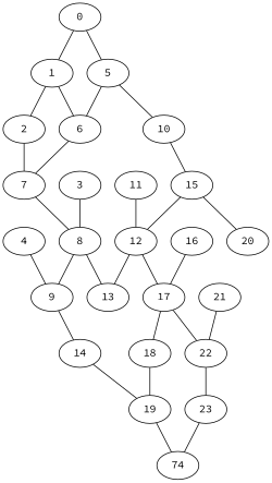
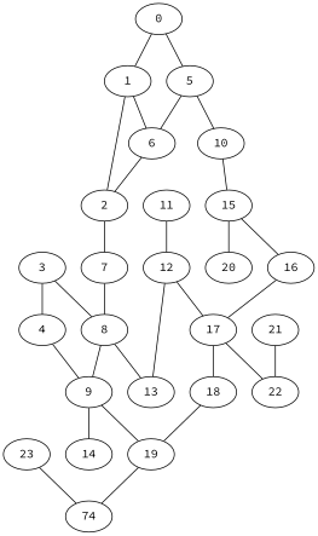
  graph {
    fontname="Source Code Pro"
    node [fontname="Source Code Pro"]
    edge [fontname="Source Code Pro"]
    0 [height=0.5 width=0.75]
    1 [height=0.5 width=0.75]
    5 [height=0.5 width=0.75]
    2 [height=0.5 width=0.75]
    6 [height=0.5 width=0.75]
    10 [height=0.5 width=0.75]
    7 [height=0.5 width=0.75]
    15 [height=0.5 width=0.75]
    3 [height=0.5 width=0.75]
    4 [height=0.5 width=0.75]
    8 [height=0.5 width=0.75]
    9 [height=0.5 width=0.75]
    13 [height=0.5 width=0.75]
    14 [height=0.5 width=0.75]
    19 [height=0.5 width=0.75]
    16 [height=0.5 width=0.75]
    20 [height=0.5 width=0.75]
    n18 [height=0.5 label=74 width=0.75]
    17 [height=0.5 width=0.75]
    11 [height=0.5 width=0.75]
    12 [height=0.5 width=0.75]
    18 [height=0.5 width=0.75]
    22 [height=0.5 width=0.75]
    23 [height=0.5 width=0.75]
    21 [height=0.5 width=0.75]
    0 -- 1
    0 -- 5
    1 -- 2
    1 -- 6
    5 -- 6
    5 -- 10
    2 -- 7
-   6 -- 7
+   6 -- 2
    10 -- 15
    7 -- 8
-   15 -- 12
+   15 -- 16
    15 -- 20
+   3 -- 4
    3 -- 8
    4 -- 9
    8 -- 9
    8 -- 13
    9 -- 14
-   14 -- 19
+   9 -- 19
    19 -- n18
    16 -- 17
    17 -- 18
    17 -- 22
    11 -- 12
    12 -- 13
    12 -- 17
    18 -- 19
-   22 -- 23
    23 -- n18
    21 -- 22
  }
